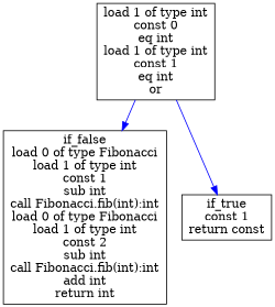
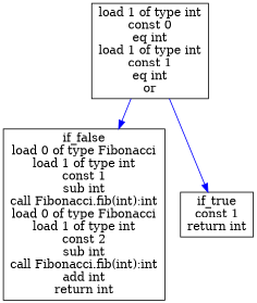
  digraph {
    node [shape=box]
    edge [color=blue fontsize=8]
    n1 [label="load 1 of type int\nconst 0\neq int\nload 1 of type int\nconst 1\neq int\nor"]
    n2 [label="if_false\nload 0 of type Fibonacci\nload 1 of type int\nconst 1\nsub int\ncall Fibonacci.fib(int):int\nload 0 of type Fibonacci\nload 1 of type int\nconst 2\nsub int\ncall Fibonacci.fib(int):int\nadd int\nreturn int"]
-   n3 [label="if_true\nconst 1\nreturn const"]
+   n3 [label="if_true\nconst 1\nreturn int"]
    n1 -> n2
    n1 -> n3
  }
